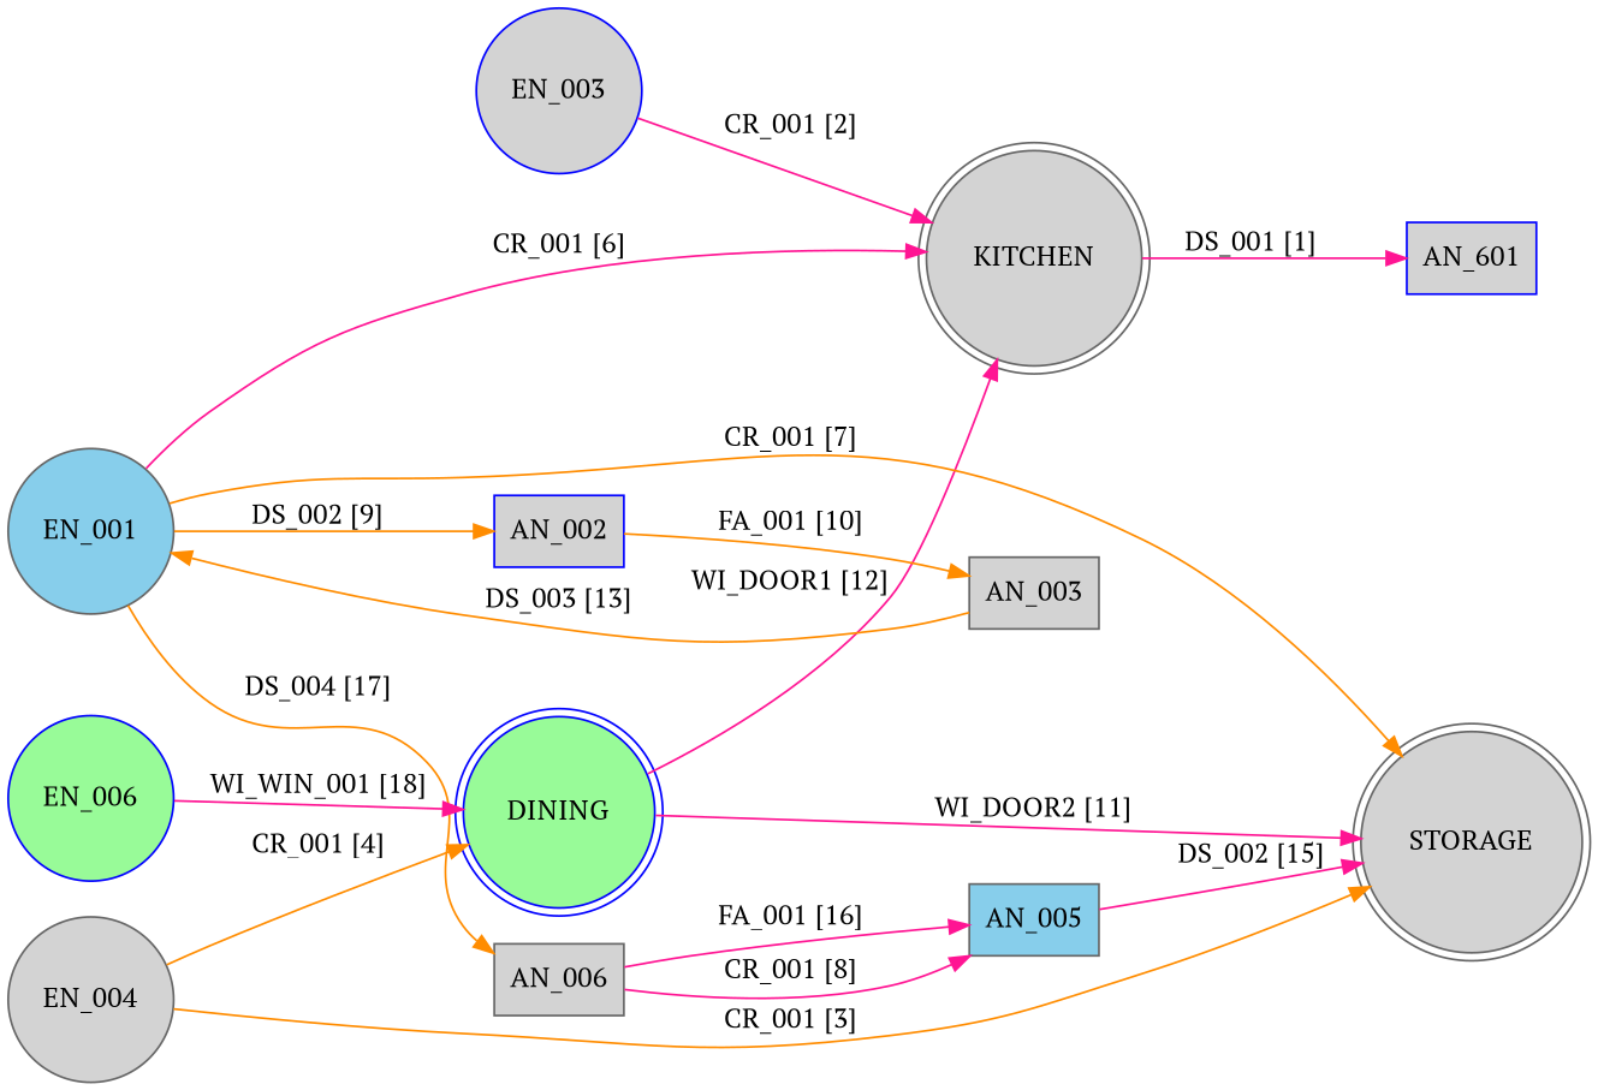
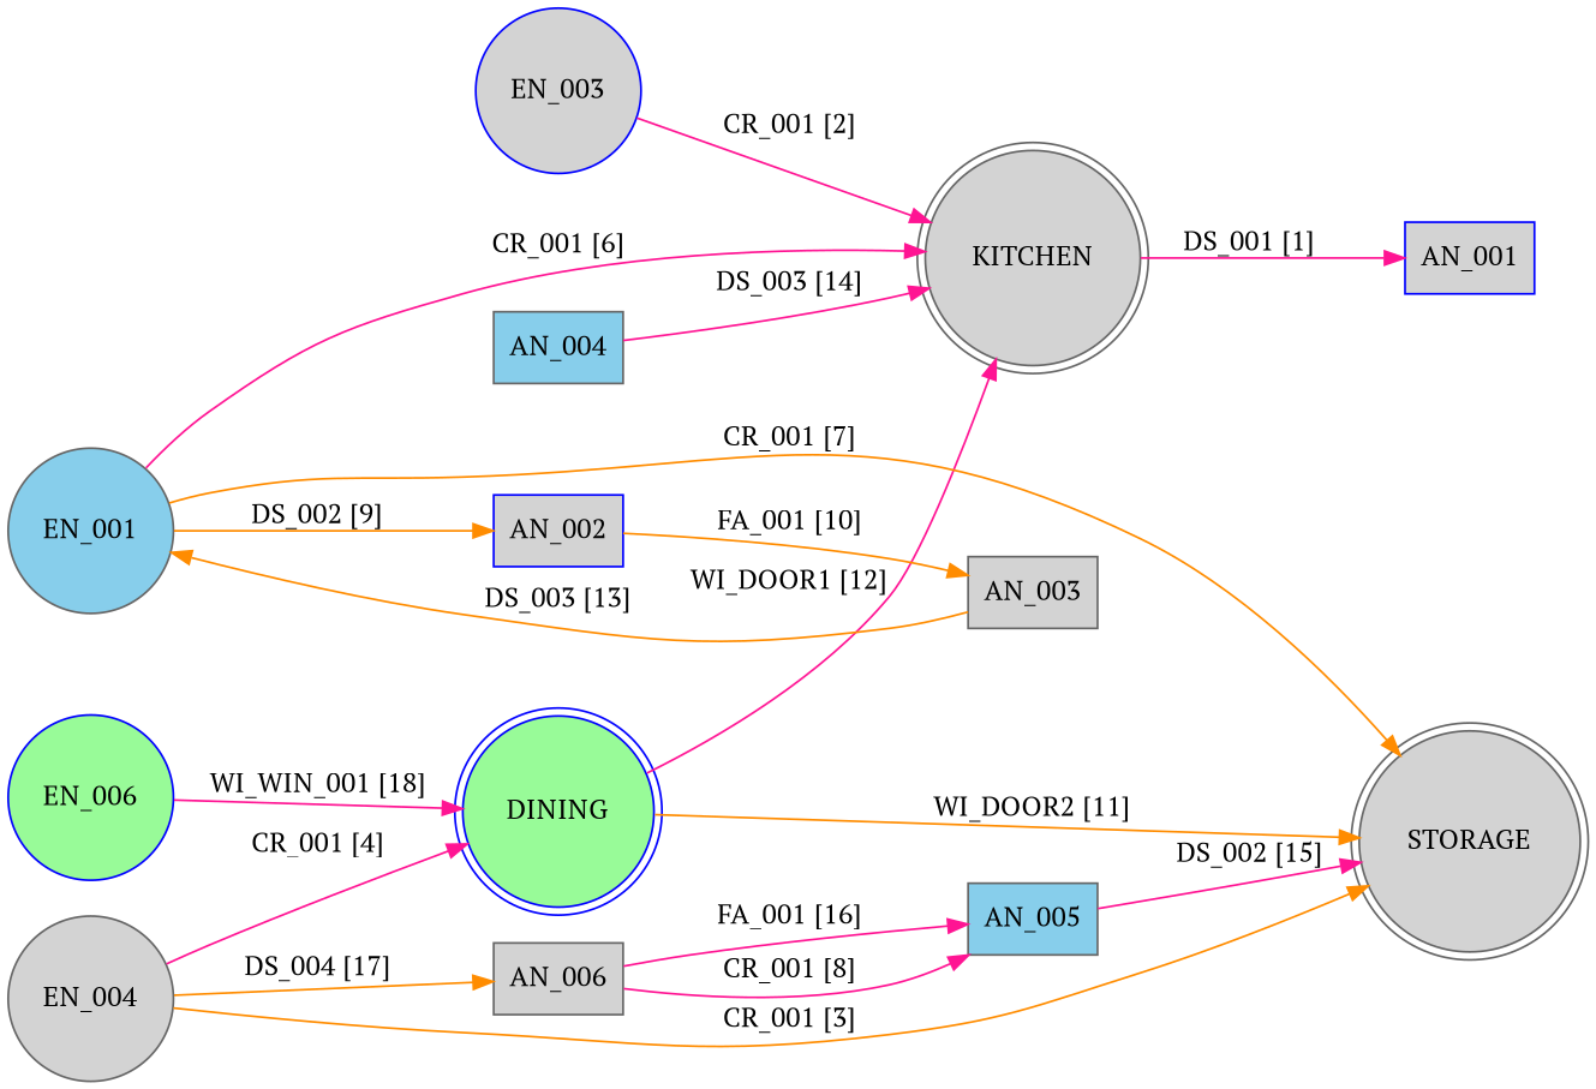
  digraph {
    fontname="PT Serif"
    rankdir=LR
    node [color=gray40 fillcolor=lightgrey fontname="PT Serif" shape=rectangle style=filled]
    edge [color=deeppink fontname="PT Serif"]
    KITCHEN [shape=doublecircle]
-   AN_001 [color=blue label=AN_601]
+   AN_001 [color=blue]
    STORAGE [shape=doublecircle]
    DINING [color=blue fillcolor=palegreen shape=doublecircle]
    EN_003 [color=blue shape=circle]
    EN_004 [shape=circle]
    EN_001 [fillcolor=skyblue shape=circle]
    AN_006
    AN_002 [color=blue]
    AN_005 [fillcolor=skyblue]
    n11 [color=blue fillcolor=palegreen label=EN_006 shape=circle]
    AN_003
+   AN_004 [fillcolor=skyblue]
    KITCHEN -> AN_001 [label="DS_001 [1]"]
    DINING -> KITCHEN [label="WI_DOOR1 [12]"]
-   DINING -> STORAGE [label="WI_DOOR2 [11]"]
+   DINING -> STORAGE [color=darkorange label="WI_DOOR2 [11]"]
    EN_003 -> KITCHEN [label="CR_001 [2]"]
    EN_004 -> STORAGE [color=darkorange label="CR_001 [3]"]
-   EN_004 -> DINING [color=darkorange label="CR_001 [4]"]
+   EN_004 -> DINING [label="CR_001 [4]"]
    EN_001 -> KITCHEN [label="CR_001 [6]"]
    EN_001 -> STORAGE [color=darkorange label="CR_001 [7]"]
-   EN_001 -> AN_006 [color=darkorange label="DS_004 [17]"]
+   EN_004 -> AN_006 [color=darkorange label="DS_004 [17]"]
    EN_001 -> AN_002 [color=darkorange label="DS_002 [9]"]
    AN_006 -> AN_005 [label="CR_001 [8]"]
    AN_006 -> AN_005 [label="FA_001 [16]"]
    AN_002 -> AN_003 [color=darkorange label="FA_001 [10]"]
    AN_005 -> STORAGE [label="DS_002 [15]"]
    n11 -> DINING [label="WI_WIN_001 [18]"]
    AN_003 -> EN_001 [color=darkorange label="DS_003 [13]"]
+   AN_004 -> KITCHEN [label="DS_003 [14]"]
  }
